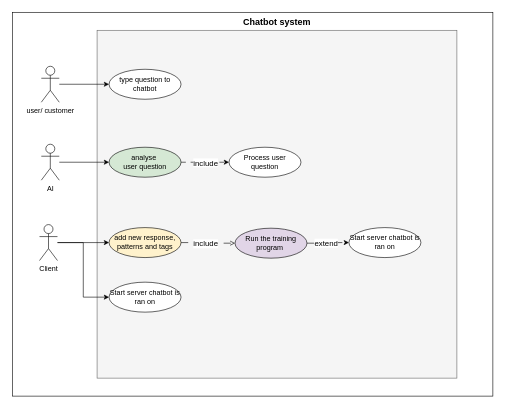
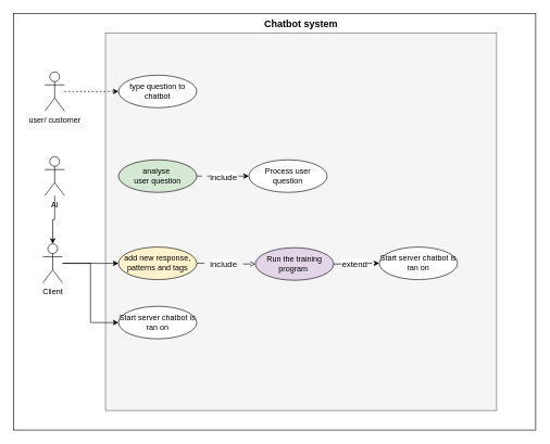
  <mxCell id="0" />
  <mxCell id="1" parent="0" />
  <mxCell id="2" value="" style="rounded=0;whiteSpace=wrap;html=1;" vertex="1" parent="1"><mxGeometry x="20" width="801" height="640" as="geometry" y="20" /></mxCell>
  <mxCell id="3" value="user/ customer" style="shape=umlActor;verticalLabelPosition=bottom;verticalAlign=top;html=1;outlineConnect=0;" vertex="1" parent="1"><mxGeometry x="68" y="110" width="30" height="60" as="geometry" /></mxCell>
  <mxCell id="4" value="" style="rounded=0;whiteSpace=wrap;html=1;fillColor=#f5f5f5;fontColor=#333333;strokeColor=#666666;" vertex="1" parent="1"><mxGeometry x="161" y="50" width="600" height="580" as="geometry" /></mxCell>
  <mxCell id="5" style="edgeStyle=orthogonalEdgeStyle;rounded=0;orthogonalLoop=1;jettySize=auto;html=1;" edge="1" parent="1" source="7" target="19"><mxGeometry relative="1" as="geometry" /></mxCell>
  <mxCell id="6" style="edgeStyle=orthogonalEdgeStyle;rounded=0;orthogonalLoop=1;jettySize=auto;html=1;entryX=0;entryY=0.5;entryDx=0;entryDy=0;" edge="1" parent="1" source="7" target="24"><mxGeometry relative="1" as="geometry" /></mxCell>
  <mxCell id="7" value="Client" style="shape=umlActor;verticalLabelPosition=bottom;verticalAlign=top;html=1;outlineConnect=0;" vertex="1" parent="1"><mxGeometry x="65" y="374" width="30" height="60" as="geometry" /></mxCell>
  <mxCell id="8" value="type question to chatbot" style="ellipse;whiteSpace=wrap;html=1;" vertex="1" parent="1"><mxGeometry x="181" y="115" width="120" height="50" as="geometry" /></mxCell>
  <mxCell id="9" value="&lt;font style=&quot;font-size: 15px;&quot;&gt;&lt;b&gt;Chatbot system&lt;/b&gt;&lt;/font&gt;" style="text;html=1;align=center;verticalAlign=middle;whiteSpace=wrap;rounded=0;" vertex="1" parent="1"><mxGeometry x="376" width="170" height="30" as="geometry" y="20" /></mxCell>
- <mxCell id="10" style="edgeStyle=orthogonalEdgeStyle;rounded=0;orthogonalLoop=1;jettySize=auto;html=1;entryX=0;entryY=0.5;entryDx=0;entryDy=0;" edge="1" parent="1" source="3" target="8"><mxGeometry relative="1" as="geometry" /></mxCell>
- <mxCell id="11" style="edgeStyle=orthogonalEdgeStyle;rounded=0;orthogonalLoop=1;jettySize=auto;html=1;entryX=0;entryY=0.5;entryDx=0;entryDy=0;" edge="1" parent="1" source="12" target="15"><mxGeometry relative="1" as="geometry" /></mxCell>
+ <mxCell id="10" style="edgeStyle=orthogonalEdgeStyle;rounded=0;orthogonalLoop=1;jettySize=auto;html=1;entryX=0;entryY=0.5;entryDx=0;entryDy=0;dashed=1;" edge="1" parent="1" source="3" target="8"><mxGeometry relative="1" as="geometry" /></mxCell>
+ <mxCell id="11" style="edgeStyle=orthogonalEdgeStyle;rounded=0;orthogonalLoop=1;jettySize=auto;html=1;" edge="1" parent="1" source="12" target="7"><mxGeometry relative="1" as="geometry" /></mxCell>
  <mxCell id="12" value="AI" style="shape=umlActor;verticalLabelPosition=bottom;verticalAlign=top;html=1;outlineConnect=0;" vertex="1" parent="1"><mxGeometry x="68" y="240" width="30" height="60" as="geometry" /></mxCell>
  <mxCell id="13" style="edgeStyle=orthogonalEdgeStyle;rounded=0;orthogonalLoop=1;jettySize=auto;html=1;dashed=1;dashPattern=8 8;" edge="1" parent="1" source="15" target="16"><mxGeometry relative="1" as="geometry" /></mxCell>
  <mxCell id="14" value="&lt;font style=&quot;font-size: 13px;&quot;&gt;include&lt;/font&gt;" style="edgeLabel;html=1;align=center;verticalAlign=middle;resizable=0;points=[];" vertex="1" connectable="0" parent="13"><mxGeometry x="0.217" y="-2" relative="1" as="geometry"><mxPoint x="-9" y="-2" as="offset" /></mxGeometry></mxCell>
  <mxCell id="15" value="&lt;div&gt;&lt;span style=&quot;background-color: initial;&quot;&gt;analyse&amp;nbsp;&lt;/span&gt;&lt;br&gt;&lt;/div&gt;&lt;div&gt;user question&lt;/div&gt;" style="ellipse;whiteSpace=wrap;html=1;fillColor=#d5e8d4;" vertex="1" parent="1"><mxGeometry x="181" y="245" width="120" height="50" as="geometry" /></mxCell>
  <mxCell id="16" value="Process user question" style="ellipse;whiteSpace=wrap;html=1;" vertex="1" parent="1"><mxGeometry x="381" y="245" width="120" height="50" as="geometry" /></mxCell>
  <mxCell id="17" style="edgeStyle=orthogonalEdgeStyle;rounded=0;orthogonalLoop=1;jettySize=auto;html=1;dashed=1;dashPattern=12 12;endArrow=open;" edge="1" parent="1" source="19" target="22"><mxGeometry relative="1" as="geometry" /></mxCell>
  <mxCell id="18" value="&lt;font style=&quot;font-size: 13px;&quot;&gt;include&lt;/font&gt;" style="edgeLabel;html=1;align=center;verticalAlign=middle;resizable=0;points=[];" vertex="1" connectable="0" parent="17"><mxGeometry x="-0.466" y="2" relative="1" as="geometry"><mxPoint x="16" y="3" as="offset" /></mxGeometry></mxCell>
  <mxCell id="19" value="add new response, patterns and tags" style="ellipse;whiteSpace=wrap;html=1;fillColor=#fff2cc;" vertex="1" parent="1"><mxGeometry x="181" y="379" width="120" height="50" as="geometry" /></mxCell>
  <mxCell id="20" style="edgeStyle=orthogonalEdgeStyle;rounded=0;orthogonalLoop=1;jettySize=auto;html=1;dashed=1;dashPattern=12 12;" edge="1" parent="1" source="22" target="23"><mxGeometry relative="1" as="geometry" /></mxCell>
  <mxCell id="21" value="&lt;font style=&quot;font-size: 13px;&quot;&gt;extend&lt;/font&gt;" style="edgeLabel;html=1;align=center;verticalAlign=middle;resizable=0;points=[];" vertex="1" connectable="0" parent="20"><mxGeometry x="-0.331" y="2" relative="1" as="geometry"><mxPoint x="7" y="1" as="offset" /></mxGeometry></mxCell>
  <mxCell id="22" value="Run the training program&amp;nbsp;" style="ellipse;whiteSpace=wrap;html=1;fillColor=#e1d5e7;" vertex="1" parent="1"><mxGeometry x="391" y="380" width="120" height="50" as="geometry" /></mxCell>
  <mxCell id="23" value="Start server chatbot is ran on" style="ellipse;whiteSpace=wrap;html=1;" vertex="1" parent="1"><mxGeometry x="581" y="379" width="120" height="50" as="geometry" /></mxCell>
  <mxCell id="24" value="Start server chatbot is ran on" style="ellipse;whiteSpace=wrap;html=1;" vertex="1" parent="1"><mxGeometry x="181" y="470" width="120" height="50" as="geometry" /></mxCell>
